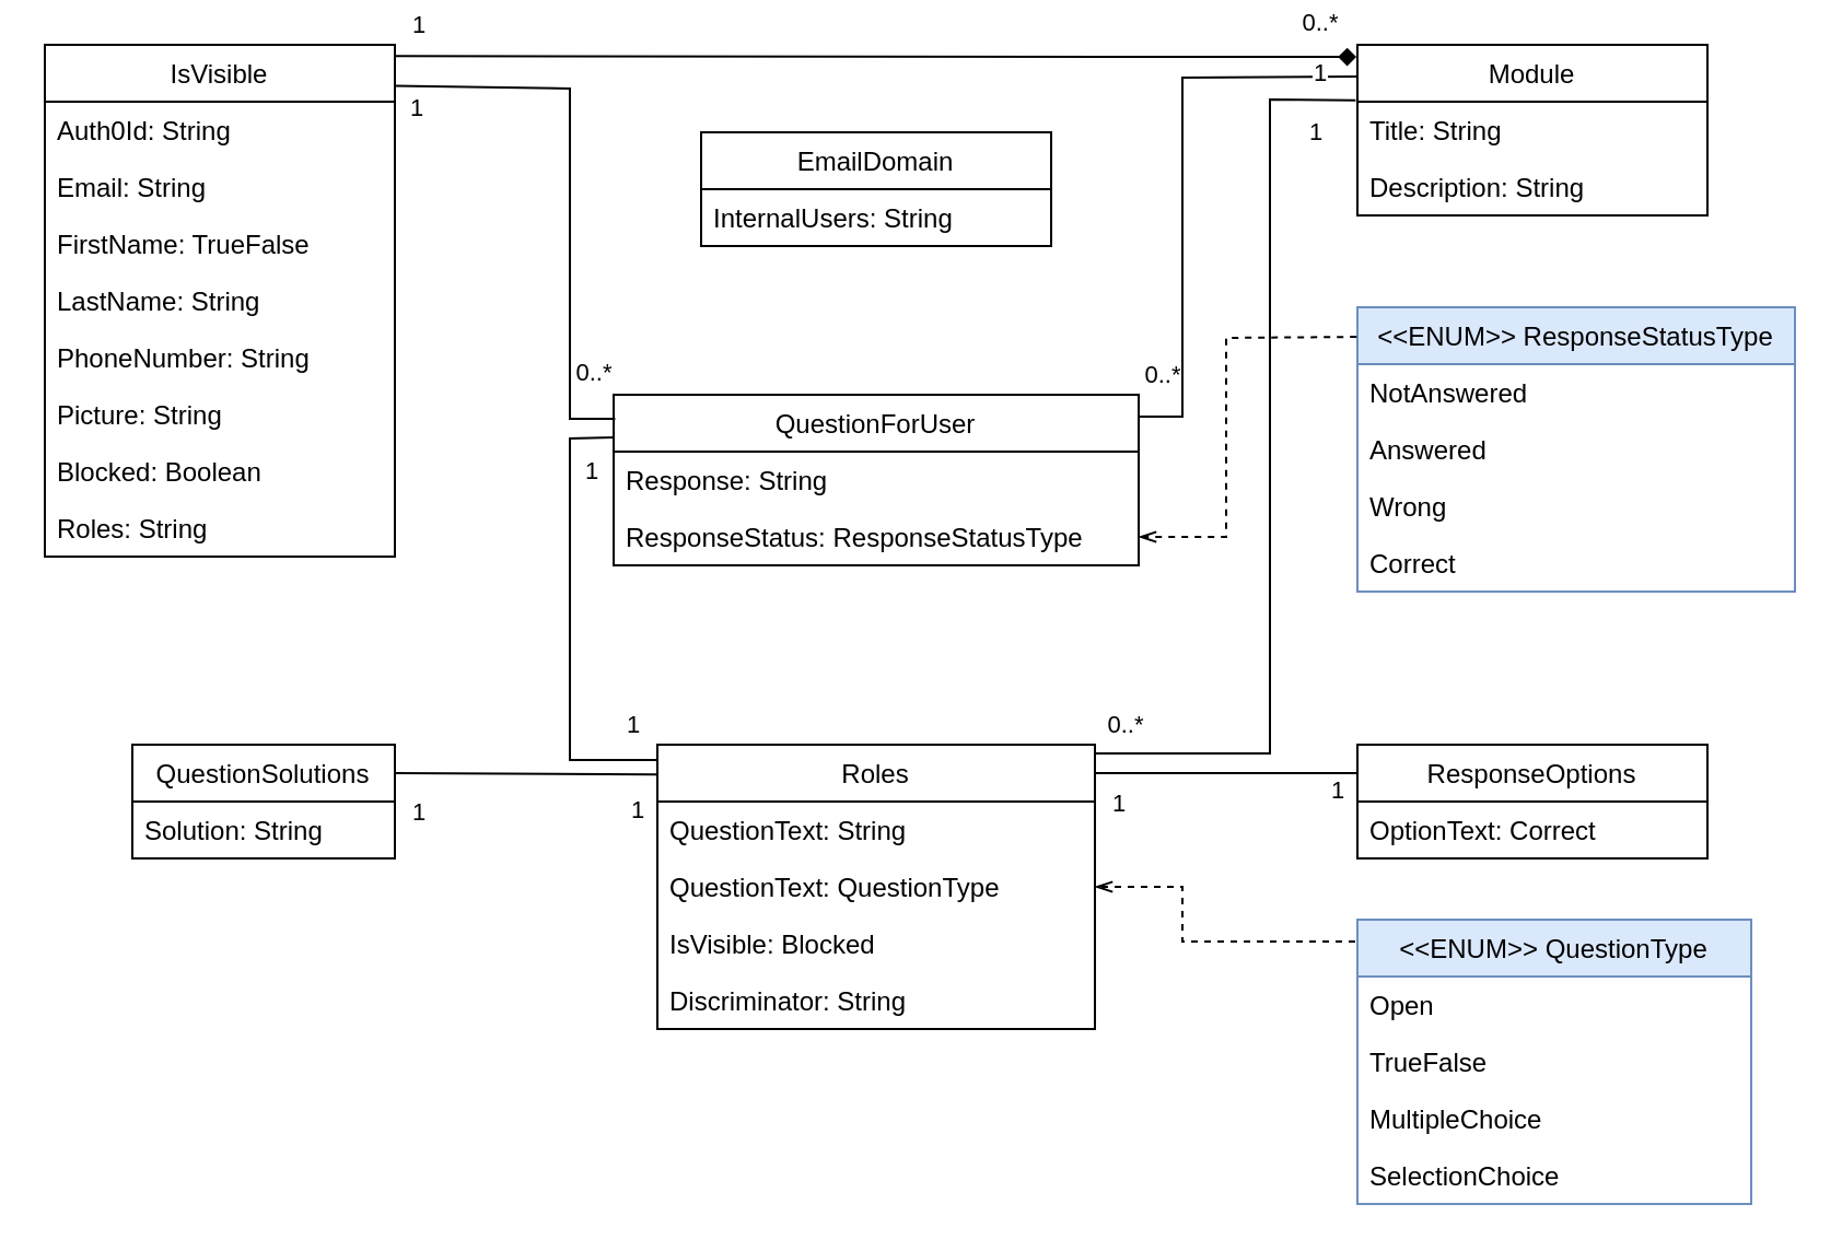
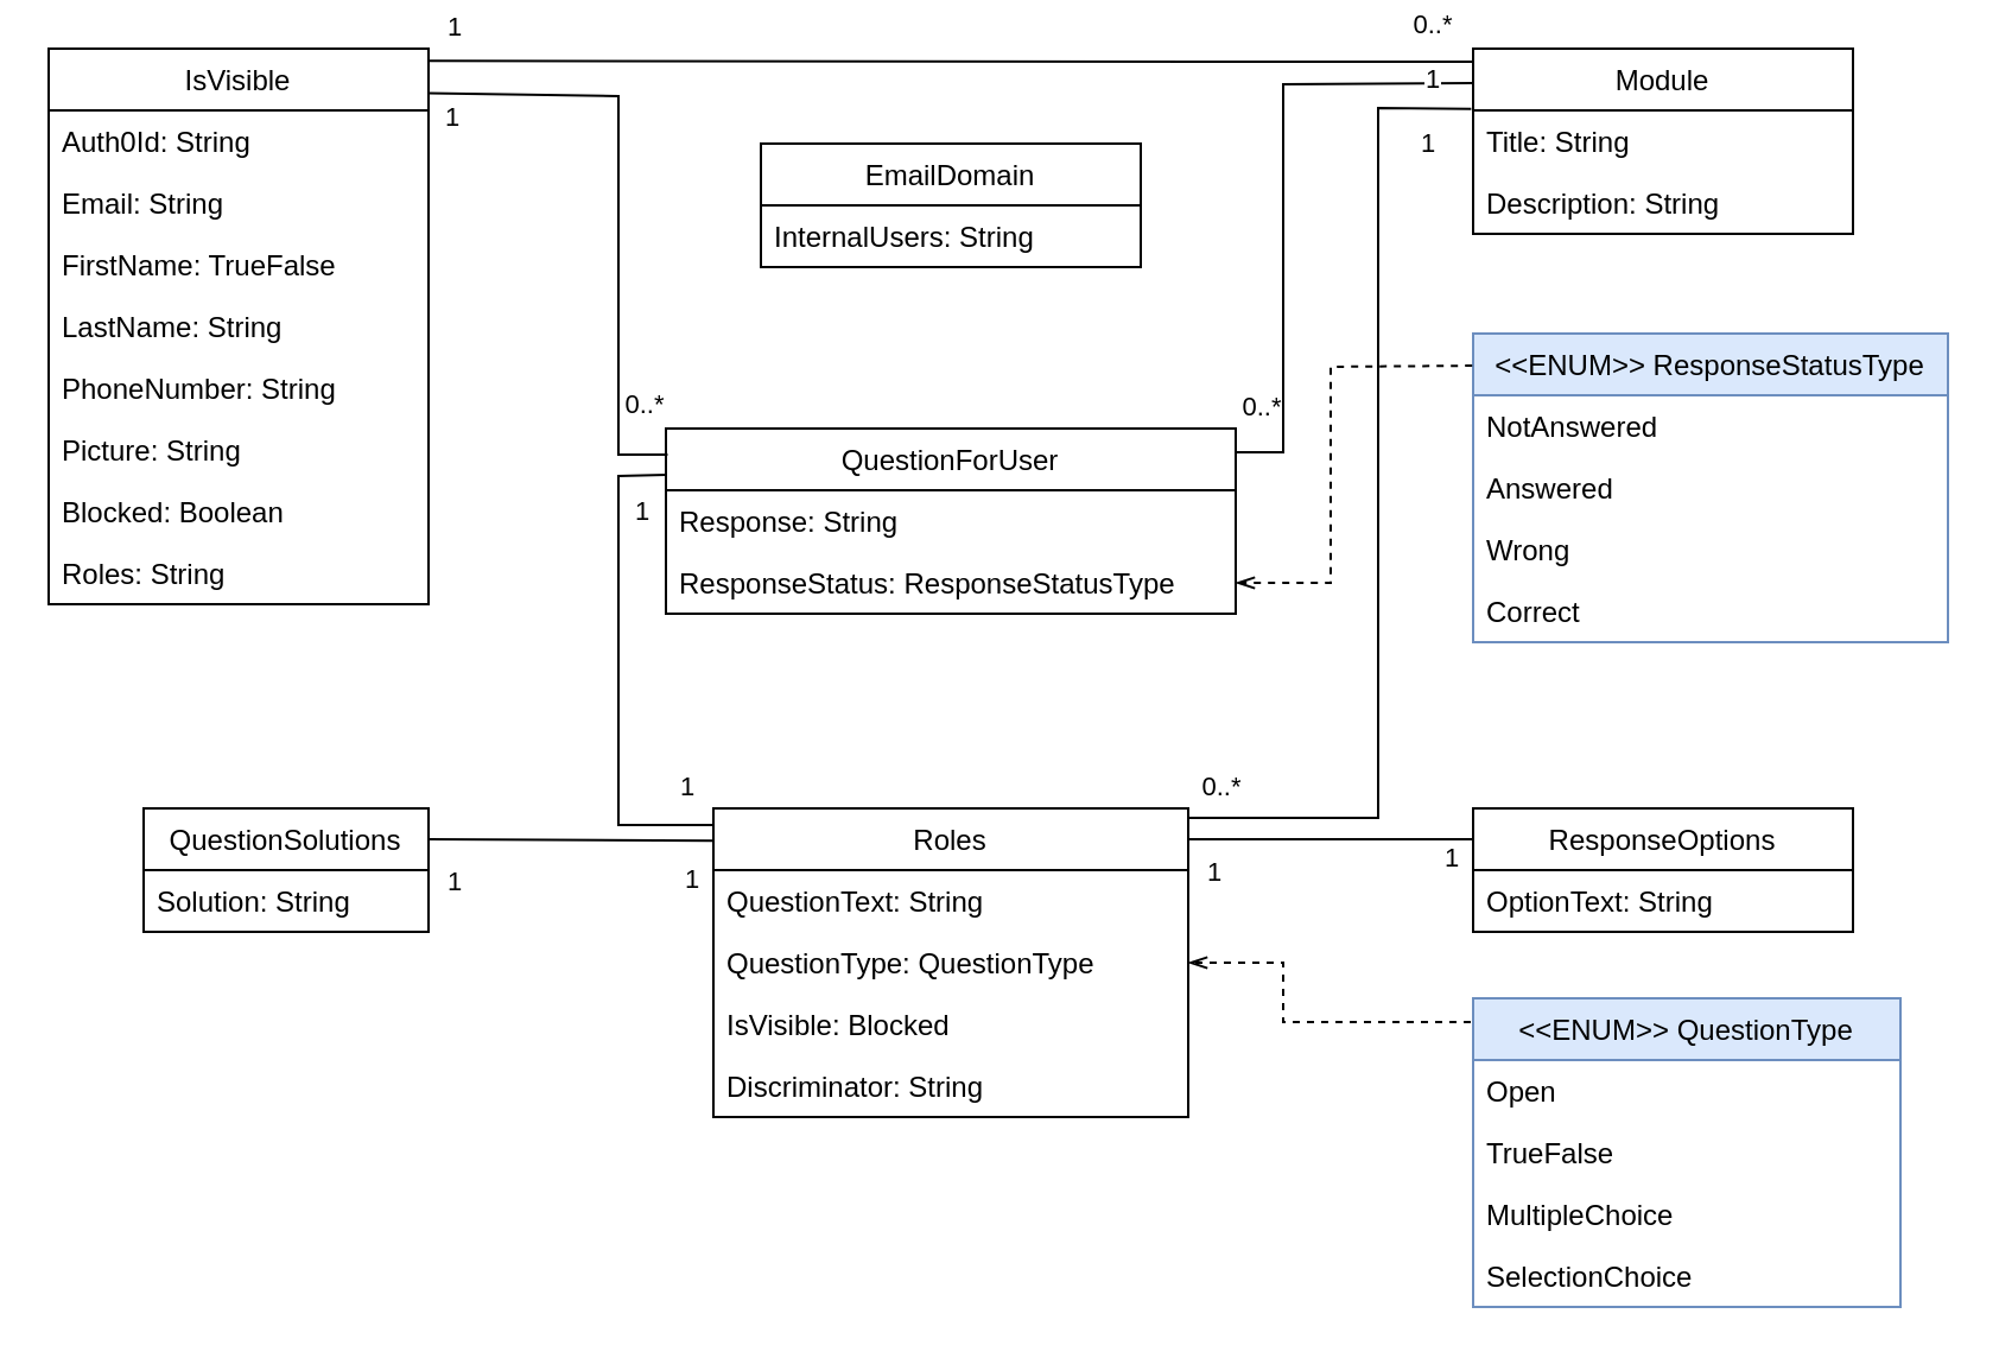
  <mxCell id="0" />
  <mxCell id="1" parent="0" />
  <mxCell id="2" value="EmailDomain" style="swimlane;fontStyle=0;childLayout=stackLayout;horizontal=1;startSize=26;fillColor=none;horizontalStack=0;resizeParent=1;resizeParentMax=0;resizeLast=0;collapsible=1;marginBottom=0;strokeColor=#000000;" parent="1" vertex="1"><mxGeometry x="320" y="60" width="160" height="52" as="geometry" /></mxCell>
  <mxCell id="3" value="InternalUsers: String" style="text;strokeColor=none;fillColor=none;align=left;verticalAlign=top;spacingLeft=4;spacingRight=4;overflow=hidden;rotatable=0;points=[[0,0.5],[1,0.5]];portConstraint=eastwest;" parent="2" vertex="1"><mxGeometry y="26" width="160" height="26" as="geometry" /></mxCell>
  <mxCell id="4" value="Module" style="swimlane;fontStyle=0;childLayout=stackLayout;horizontal=1;startSize=26;fillColor=none;horizontalStack=0;resizeParent=1;resizeParentMax=0;resizeLast=0;collapsible=1;marginBottom=0;strokeColor=#000000;" parent="1" vertex="1"><mxGeometry x="620" y="20" width="160" height="78" as="geometry" /></mxCell>
  <mxCell id="5" value="Title: String" style="text;strokeColor=none;fillColor=none;align=left;verticalAlign=top;spacingLeft=4;spacingRight=4;overflow=hidden;rotatable=0;points=[[0,0.5],[1,0.5]];portConstraint=eastwest;" parent="4" vertex="1"><mxGeometry y="26" width="160" height="26" as="geometry" /></mxCell>
  <mxCell id="6" value="Description: String" style="text;strokeColor=none;fillColor=none;align=left;verticalAlign=top;spacingLeft=4;spacingRight=4;overflow=hidden;rotatable=0;points=[[0,0.5],[1,0.5]];portConstraint=eastwest;" parent="4" vertex="1"><mxGeometry y="52" width="160" height="26" as="geometry" /></mxCell>
  <mxCell id="7" value="ResponseOptions" style="swimlane;fontStyle=0;childLayout=stackLayout;horizontal=1;startSize=26;fillColor=none;horizontalStack=0;resizeParent=1;resizeParentMax=0;resizeLast=0;collapsible=1;marginBottom=0;strokeColor=#000000;" parent="1" vertex="1"><mxGeometry x="620" y="340" width="160" height="52" as="geometry" /></mxCell>
- <mxCell id="8" value="OptionText: Correct" style="text;strokeColor=none;fillColor=none;align=left;verticalAlign=top;spacingLeft=4;spacingRight=4;overflow=hidden;rotatable=0;points=[[0,0.5],[1,0.5]];portConstraint=eastwest;" parent="7" vertex="1"><mxGeometry y="26" width="160" height="26" as="geometry" /></mxCell>
+ <mxCell id="8" value="OptionText: String" style="text;strokeColor=none;fillColor=none;align=left;verticalAlign=top;spacingLeft=4;spacingRight=4;overflow=hidden;rotatable=0;points=[[0,0.5],[1,0.5]];portConstraint=eastwest;" parent="7" vertex="1"><mxGeometry y="26" width="160" height="26" as="geometry" /></mxCell>
  <mxCell id="9" value="QuestionForUser" style="swimlane;fontStyle=0;childLayout=stackLayout;horizontal=1;startSize=26;fillColor=none;horizontalStack=0;resizeParent=1;resizeParentMax=0;resizeLast=0;collapsible=1;marginBottom=0;strokeColor=#000000;" parent="1" vertex="1"><mxGeometry x="280" y="180" width="240" height="78" as="geometry" /></mxCell>
  <mxCell id="10" value="Response: String" style="text;strokeColor=none;fillColor=none;align=left;verticalAlign=top;spacingLeft=4;spacingRight=4;overflow=hidden;rotatable=0;points=[[0,0.5],[1,0.5]];portConstraint=eastwest;" parent="9" vertex="1"><mxGeometry y="26" width="240" height="26" as="geometry" /></mxCell>
  <mxCell id="11" value="ResponseStatus: ResponseStatusType" style="text;strokeColor=none;fillColor=none;align=left;verticalAlign=top;spacingLeft=4;spacingRight=4;overflow=hidden;rotatable=0;points=[[0,0.5],[1,0.5]];portConstraint=eastwest;" parent="9" vertex="1"><mxGeometry y="52" width="240" height="26" as="geometry" /></mxCell>
  <mxCell id="12" value="Roles" style="swimlane;fontStyle=0;childLayout=stackLayout;horizontal=1;startSize=26;fillColor=none;horizontalStack=0;resizeParent=1;resizeParentMax=0;resizeLast=0;collapsible=1;marginBottom=0;strokeColor=#000000;" parent="1" vertex="1"><mxGeometry x="300" y="340" width="200" height="130" as="geometry" /></mxCell>
  <mxCell id="13" value="QuestionText: String" style="text;strokeColor=none;fillColor=none;align=left;verticalAlign=top;spacingLeft=4;spacingRight=4;overflow=hidden;rotatable=0;points=[[0,0.5],[1,0.5]];portConstraint=eastwest;" parent="12" vertex="1"><mxGeometry y="26" width="200" height="26" as="geometry" /></mxCell>
- <mxCell id="14" value="QuestionText: QuestionType" style="text;strokeColor=none;fillColor=none;align=left;verticalAlign=top;spacingLeft=4;spacingRight=4;overflow=hidden;rotatable=0;points=[[0,0.5],[1,0.5]];portConstraint=eastwest;" parent="12" vertex="1"><mxGeometry y="52" width="200" height="26" as="geometry" /></mxCell>
+ <mxCell id="14" value="QuestionType: QuestionType" style="text;strokeColor=none;fillColor=none;align=left;verticalAlign=top;spacingLeft=4;spacingRight=4;overflow=hidden;rotatable=0;points=[[0,0.5],[1,0.5]];portConstraint=eastwest;" parent="12" vertex="1"><mxGeometry y="52" width="200" height="26" as="geometry" /></mxCell>
  <mxCell id="15" value="IsVisible: Blocked" style="text;strokeColor=none;fillColor=none;align=left;verticalAlign=top;spacingLeft=4;spacingRight=4;overflow=hidden;rotatable=0;points=[[0,0.5],[1,0.5]];portConstraint=eastwest;" parent="12" vertex="1"><mxGeometry y="78" width="200" height="26" as="geometry" /></mxCell>
  <mxCell id="16" value="Discriminator: String" style="text;strokeColor=none;fillColor=none;align=left;verticalAlign=top;spacingLeft=4;spacingRight=4;overflow=hidden;rotatable=0;points=[[0,0.5],[1,0.5]];portConstraint=eastwest;" parent="12" vertex="1"><mxGeometry y="104" width="200" height="26" as="geometry" /></mxCell>
  <mxCell id="17" value="&lt;&lt;ENUM&gt;&gt; QuestionType" style="swimlane;fontStyle=0;childLayout=stackLayout;horizontal=1;startSize=26;fillColor=#dae8fc;horizontalStack=0;resizeParent=1;resizeParentMax=0;resizeLast=0;collapsible=1;marginBottom=0;strokeColor=#6c8ebf;" parent="1" vertex="1"><mxGeometry x="620" y="420" width="180" height="130" as="geometry" /></mxCell>
  <mxCell id="18" value="Open" style="text;strokeColor=none;fillColor=none;align=left;verticalAlign=top;spacingLeft=4;spacingRight=4;overflow=hidden;rotatable=0;points=[[0,0.5],[1,0.5]];portConstraint=eastwest;" parent="17" vertex="1"><mxGeometry y="26" width="180" height="26" as="geometry" /></mxCell>
  <mxCell id="19" value="TrueFalse" style="text;strokeColor=none;fillColor=none;align=left;verticalAlign=top;spacingLeft=4;spacingRight=4;overflow=hidden;rotatable=0;points=[[0,0.5],[1,0.5]];portConstraint=eastwest;" parent="17" vertex="1"><mxGeometry y="52" width="180" height="26" as="geometry" /></mxCell>
  <mxCell id="20" value="MultipleChoice" style="text;strokeColor=none;fillColor=none;align=left;verticalAlign=top;spacingLeft=4;spacingRight=4;overflow=hidden;rotatable=0;points=[[0,0.5],[1,0.5]];portConstraint=eastwest;" parent="17" vertex="1"><mxGeometry y="78" width="180" height="26" as="geometry" /></mxCell>
  <mxCell id="21" value="SelectionChoice" style="text;strokeColor=none;fillColor=none;align=left;verticalAlign=top;spacingLeft=4;spacingRight=4;overflow=hidden;rotatable=0;points=[[0,0.5],[1,0.5]];portConstraint=eastwest;" parent="17" vertex="1"><mxGeometry y="104" width="180" height="26" as="geometry" /></mxCell>
  <mxCell id="22" value="QuestionSolutions" style="swimlane;fontStyle=0;childLayout=stackLayout;horizontal=1;startSize=26;fillColor=none;horizontalStack=0;resizeParent=1;resizeParentMax=0;resizeLast=0;collapsible=1;marginBottom=0;strokeColor=#000000;" parent="1" vertex="1"><mxGeometry x="60" y="340" width="120" height="52" as="geometry" /></mxCell>
  <mxCell id="23" value="Solution: String" style="text;strokeColor=none;fillColor=none;align=left;verticalAlign=top;spacingLeft=4;spacingRight=4;overflow=hidden;rotatable=0;points=[[0,0.5],[1,0.5]];portConstraint=eastwest;" parent="22" vertex="1"><mxGeometry y="26" width="120" height="26" as="geometry" /></mxCell>
  <mxCell id="24" value="IsVisible" style="swimlane;fontStyle=0;childLayout=stackLayout;horizontal=1;startSize=26;fillColor=none;horizontalStack=0;resizeParent=1;resizeParentMax=0;resizeLast=0;collapsible=1;marginBottom=0;strokeColor=#000000;" parent="1" vertex="1"><mxGeometry x="20" y="20" width="160" height="234" as="geometry" /></mxCell>
  <mxCell id="25" value="Auth0Id: String" style="text;strokeColor=none;fillColor=none;align=left;verticalAlign=top;spacingLeft=4;spacingRight=4;overflow=hidden;rotatable=0;points=[[0,0.5],[1,0.5]];portConstraint=eastwest;" parent="24" vertex="1"><mxGeometry y="26" width="160" height="26" as="geometry" /></mxCell>
  <mxCell id="26" value="Email: String" style="text;strokeColor=none;fillColor=none;align=left;verticalAlign=top;spacingLeft=4;spacingRight=4;overflow=hidden;rotatable=0;points=[[0,0.5],[1,0.5]];portConstraint=eastwest;" parent="24" vertex="1"><mxGeometry y="52" width="160" height="26" as="geometry" /></mxCell>
  <mxCell id="27" value="FirstName: TrueFalse" style="text;strokeColor=none;fillColor=none;align=left;verticalAlign=top;spacingLeft=4;spacingRight=4;overflow=hidden;rotatable=0;points=[[0,0.5],[1,0.5]];portConstraint=eastwest;" parent="24" vertex="1"><mxGeometry y="78" width="160" height="26" as="geometry" /></mxCell>
  <mxCell id="28" value="LastName: String" style="text;strokeColor=none;fillColor=none;align=left;verticalAlign=top;spacingLeft=4;spacingRight=4;overflow=hidden;rotatable=0;points=[[0,0.5],[1,0.5]];portConstraint=eastwest;" parent="24" vertex="1"><mxGeometry y="104" width="160" height="26" as="geometry" /></mxCell>
  <mxCell id="29" value="PhoneNumber: String" style="text;strokeColor=none;fillColor=none;align=left;verticalAlign=top;spacingLeft=4;spacingRight=4;overflow=hidden;rotatable=0;points=[[0,0.5],[1,0.5]];portConstraint=eastwest;" parent="24" vertex="1"><mxGeometry y="130" width="160" height="26" as="geometry" /></mxCell>
  <mxCell id="30" value="Picture: String" style="text;strokeColor=none;fillColor=none;align=left;verticalAlign=top;spacingLeft=4;spacingRight=4;overflow=hidden;rotatable=0;points=[[0,0.5],[1,0.5]];portConstraint=eastwest;" parent="24" vertex="1"><mxGeometry y="156" width="160" height="26" as="geometry" /></mxCell>
  <mxCell id="31" value="Blocked: Boolean" style="text;strokeColor=none;fillColor=none;align=left;verticalAlign=top;spacingLeft=4;spacingRight=4;overflow=hidden;rotatable=0;points=[[0,0.5],[1,0.5]];portConstraint=eastwest;" parent="24" vertex="1"><mxGeometry y="182" width="160" height="26" as="geometry" /></mxCell>
  <mxCell id="32" value="Roles: String" style="text;strokeColor=none;fillColor=none;align=left;verticalAlign=top;spacingLeft=4;spacingRight=4;overflow=hidden;rotatable=0;points=[[0,0.5],[1,0.5]];portConstraint=eastwest;" parent="24" vertex="1"><mxGeometry y="208" width="160" height="26" as="geometry" /></mxCell>
  <mxCell id="33" value="&lt;&lt;ENUM&gt;&gt; ResponseStatusType" style="swimlane;fontStyle=0;childLayout=stackLayout;horizontal=1;startSize=26;fillColor=#dae8fc;horizontalStack=0;resizeParent=1;resizeParentMax=0;resizeLast=0;collapsible=1;marginBottom=0;strokeColor=#6c8ebf;" parent="1" vertex="1"><mxGeometry x="620" y="140" width="200" height="130" as="geometry" /></mxCell>
  <mxCell id="34" value="NotAnswered" style="text;strokeColor=none;fillColor=none;align=left;verticalAlign=top;spacingLeft=4;spacingRight=4;overflow=hidden;rotatable=0;points=[[0,0.5],[1,0.5]];portConstraint=eastwest;" parent="33" vertex="1"><mxGeometry y="26" width="200" height="26" as="geometry" /></mxCell>
  <mxCell id="35" value="Answered" style="text;strokeColor=none;fillColor=none;align=left;verticalAlign=top;spacingLeft=4;spacingRight=4;overflow=hidden;rotatable=0;points=[[0,0.5],[1,0.5]];portConstraint=eastwest;" parent="33" vertex="1"><mxGeometry y="52" width="200" height="26" as="geometry" /></mxCell>
  <mxCell id="36" value="Wrong" style="text;strokeColor=none;fillColor=none;align=left;verticalAlign=top;spacingLeft=4;spacingRight=4;overflow=hidden;rotatable=0;points=[[0,0.5],[1,0.5]];portConstraint=eastwest;" parent="33" vertex="1"><mxGeometry y="78" width="200" height="26" as="geometry" /></mxCell>
  <mxCell id="37" value="Correct" style="text;strokeColor=none;fillColor=none;align=left;verticalAlign=top;spacingLeft=4;spacingRight=4;overflow=hidden;rotatable=0;points=[[0,0.5],[1,0.5]];portConstraint=eastwest;" parent="33" vertex="1"><mxGeometry y="104" width="200" height="26" as="geometry" /></mxCell>
  <mxCell id="38" value="" style="endArrow=none;html=1;rounded=0;exitX=1;exitY=0.25;exitDx=0;exitDy=0;entryX=-0.001;entryY=0.105;entryDx=0;entryDy=0;entryPerimeter=0;" parent="1" source="22" target="12" edge="1"><mxGeometry width="50" height="50" relative="1" as="geometry"><mxPoint x="110" y="620" as="sourcePoint" /><mxPoint x="320.84" y="620.394" as="targetPoint" /></mxGeometry></mxCell>
  <mxCell id="39" value="1" style="edgeLabel;html=1;align=center;verticalAlign=middle;resizable=0;points=[];" parent="38" vertex="1" connectable="0"><mxGeometry x="-0.75" y="2" relative="1" as="geometry"><mxPoint x="-5" y="19" as="offset" /></mxGeometry></mxCell>
  <mxCell id="40" value="1" style="edgeLabel;html=1;align=center;verticalAlign=middle;resizable=0;points=[];" parent="38" vertex="1" connectable="0"><mxGeometry x="0.767" y="1" relative="1" as="geometry"><mxPoint x="4" y="17" as="offset" /></mxGeometry></mxCell>
  <mxCell id="41" value="" style="endArrow=none;html=1;rounded=0;exitX=0;exitY=0.25;exitDx=0;exitDy=0;" parent="1" source="7" edge="1"><mxGeometry width="50" height="50" relative="1" as="geometry"><mxPoint x="630" y="470" as="sourcePoint" /><mxPoint x="500" y="353" as="targetPoint" /></mxGeometry></mxCell>
  <mxCell id="42" value="1" style="edgeLabel;html=1;align=center;verticalAlign=middle;resizable=0;points=[];" parent="41" vertex="1" connectable="0"><mxGeometry x="0.797" y="1" relative="1" as="geometry"><mxPoint x="-2" y="12" as="offset" /></mxGeometry></mxCell>
  <mxCell id="43" value="1" style="edgeLabel;html=1;align=center;verticalAlign=middle;resizable=0;points=[];" parent="41" vertex="1" connectable="0"><mxGeometry x="-0.753" y="-2" relative="1" as="geometry"><mxPoint x="5" y="9" as="offset" /></mxGeometry></mxCell>
  <mxCell id="44" value="" style="endArrow=none;html=1;rounded=0;exitX=-0.005;exitY=-0.025;exitDx=0;exitDy=0;entryX=0.999;entryY=0.031;entryDx=0;entryDy=0;entryPerimeter=0;exitPerimeter=0;" parent="1" source="5" target="12" edge="1"><mxGeometry width="50" height="50" relative="1" as="geometry"><mxPoint x="630" y="363" as="sourcePoint" /><mxPoint x="510" y="363" as="targetPoint" /><Array as="points"><mxPoint x="580" y="45" /><mxPoint x="580" y="344" /></Array></mxGeometry></mxCell>
  <mxCell id="45" value="1" style="edgeLabel;html=1;align=center;verticalAlign=middle;resizable=0;points=[];" parent="44" vertex="1" connectable="0"><mxGeometry x="-0.903" y="2" relative="1" as="geometry"><mxPoint x="1" y="12" as="offset" /></mxGeometry></mxCell>
  <mxCell id="46" value="0..*" style="edgeLabel;html=1;align=center;verticalAlign=middle;resizable=0;points=[];" parent="44" vertex="1" connectable="0"><mxGeometry x="0.937" relative="1" as="geometry"><mxPoint y="-14" as="offset" /></mxGeometry></mxCell>
  <mxCell id="47" value="" style="endArrow=none;html=1;rounded=0;exitX=-0.003;exitY=0.186;exitDx=0;exitDy=0;exitPerimeter=0;" parent="1" source="4" edge="1"><mxGeometry width="50" height="50" relative="1" as="geometry"><mxPoint x="630" y="10" as="sourcePoint" /><mxPoint x="520" y="190" as="targetPoint" /><Array as="points"><mxPoint x="540" y="35" /><mxPoint x="540" y="190" /></Array></mxGeometry></mxCell>
  <mxCell id="48" value="1" style="edgeLabel;html=1;align=center;verticalAlign=middle;resizable=0;points=[];" parent="47" vertex="1" connectable="0"><mxGeometry x="-0.87" y="-2" relative="1" as="geometry"><mxPoint as="offset" /></mxGeometry></mxCell>
  <mxCell id="49" value="0..*" style="edgeLabel;html=1;align=center;verticalAlign=middle;resizable=0;points=[];" parent="47" vertex="1" connectable="0"><mxGeometry x="0.904" y="-1" relative="1" as="geometry"><mxPoint x="-2" y="-19" as="offset" /></mxGeometry></mxCell>
  <mxCell id="50" value="" style="endArrow=none;html=1;rounded=0;entryX=0;entryY=0.25;entryDx=0;entryDy=0;" parent="1" target="9" edge="1"><mxGeometry width="50" height="50" relative="1" as="geometry"><mxPoint x="300" y="347" as="sourcePoint" /><mxPoint x="390.84" y="290.394" as="targetPoint" /><Array as="points"><mxPoint y="347" x="260" /><mxPoint y="200" x="260" /></Array></mxGeometry></mxCell>
  <mxCell id="51" value="1" style="edgeLabel;html=1;align=center;verticalAlign=middle;resizable=0;points=[];" parent="50" vertex="1" connectable="0"><mxGeometry x="0.836" y="1" relative="1" as="geometry"><mxPoint x="7" y="16" as="offset" /></mxGeometry></mxCell>
  <mxCell id="52" value="1" style="edgeLabel;html=1;align=center;verticalAlign=middle;resizable=0;points=[];" parent="50" vertex="1" connectable="0"><mxGeometry x="-0.884" y="-2" relative="1" as="geometry"><mxPoint y="-15" as="offset" /></mxGeometry></mxCell>
  <mxCell id="53" value="" style="endArrow=none;html=1;rounded=0;exitX=0.999;exitY=0.08;exitDx=0;exitDy=0;exitPerimeter=0;entryX=0.003;entryY=0.141;entryDx=0;entryDy=0;entryPerimeter=0;" parent="1" source="24" target="9" edge="1"><mxGeometry width="50" height="50" relative="1" as="geometry"><mxPoint y="120" as="sourcePoint" x="260" /><mxPoint x="470.84" y="120.394" as="targetPoint" /><Array as="points"><mxPoint y="40" x="260" /><mxPoint y="191" x="260" /></Array></mxGeometry></mxCell>
  <mxCell id="54" value="1" style="edgeLabel;html=1;align=center;verticalAlign=middle;resizable=0;points=[];" parent="53" vertex="1" connectable="0"><mxGeometry x="-0.895" y="-2" relative="1" as="geometry"><mxPoint x="-3" y="8" as="offset" /></mxGeometry></mxCell>
  <mxCell id="55" value="0..*" style="edgeLabel;html=1;align=center;verticalAlign=middle;resizable=0;points=[];" parent="53" vertex="1" connectable="0"><mxGeometry x="0.607" relative="1" as="geometry"><mxPoint x="10" y="8" as="offset" /></mxGeometry></mxCell>
- <mxCell id="56" value="" style="endArrow=diamond;html=1;rounded=0;exitX=0.999;exitY=0.022;exitDx=0;exitDy=0;exitPerimeter=0;entryX=-0.003;entryY=0.071;entryDx=0;entryDy=0;entryPerimeter=0;" parent="1" source="24" target="4" edge="1"><mxGeometry width="50" height="50" relative="1" as="geometry"><mxPoint x="330" y="20" as="sourcePoint" /><mxPoint x="600" y="20" as="targetPoint" /></mxGeometry></mxCell>
+ <mxCell id="56" value="" style="endArrow=none;html=1;rounded=0;exitX=0.999;exitY=0.022;exitDx=0;exitDy=0;exitPerimeter=0;entryX=-0.003;entryY=0.071;entryDx=0;entryDy=0;entryPerimeter=0;" parent="1" source="24" target="4" edge="1"><mxGeometry width="50" height="50" relative="1" as="geometry"><mxPoint x="330" y="20" as="sourcePoint" /><mxPoint x="600" y="20" as="targetPoint" /></mxGeometry></mxCell>
  <mxCell id="57" value="1" style="edgeLabel;html=1;align=center;verticalAlign=middle;resizable=0;points=[];" parent="56" vertex="1" connectable="0"><mxGeometry x="-0.948" y="2" relative="1" as="geometry"><mxPoint y="-13" as="offset" /></mxGeometry></mxCell>
  <mxCell id="58" value="0..*" style="edgeLabel;html=1;align=center;verticalAlign=middle;resizable=0;points=[];" parent="56" vertex="1" connectable="0"><mxGeometry x="0.925" y="1" relative="1" as="geometry"><mxPoint y="-15" as="offset" /></mxGeometry></mxCell>
  <mxCell id="59" value="" style="endArrow=openThin;dashed=1;html=1;rounded=0;endFill=0;entryX=1;entryY=0.5;entryDx=0;entryDy=0;" parent="1" target="14" edge="1"><mxGeometry width="50" height="50" relative="1" as="geometry"><mxPoint x="619" y="430" as="sourcePoint" /><mxPoint x="850" y="410" as="targetPoint" /><Array as="points"><mxPoint x="540" y="430" /><mxPoint x="540" y="405" /></Array></mxGeometry></mxCell>
  <mxCell id="60" value="" style="endArrow=openThin;dashed=1;html=1;rounded=0;endFill=0;entryX=1;entryY=0.5;entryDx=0;entryDy=0;exitX=-0.002;exitY=0.104;exitDx=0;exitDy=0;exitPerimeter=0;" parent="1" source="33" target="11" edge="1"><mxGeometry width="50" height="50" relative="1" as="geometry"><mxPoint x="679" y="135" as="sourcePoint" /><mxPoint x="560" y="110" as="targetPoint" /><Array as="points"><mxPoint x="560" y="154" /><mxPoint x="560" y="245" /></Array></mxGeometry></mxCell>
